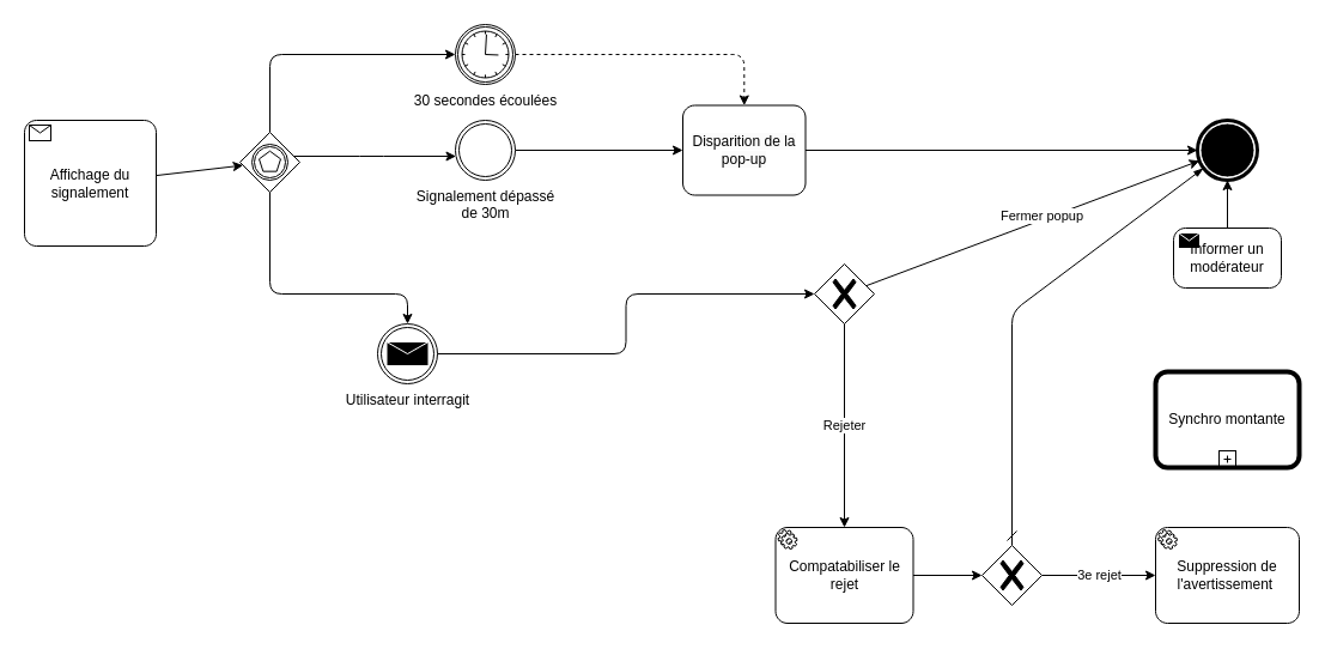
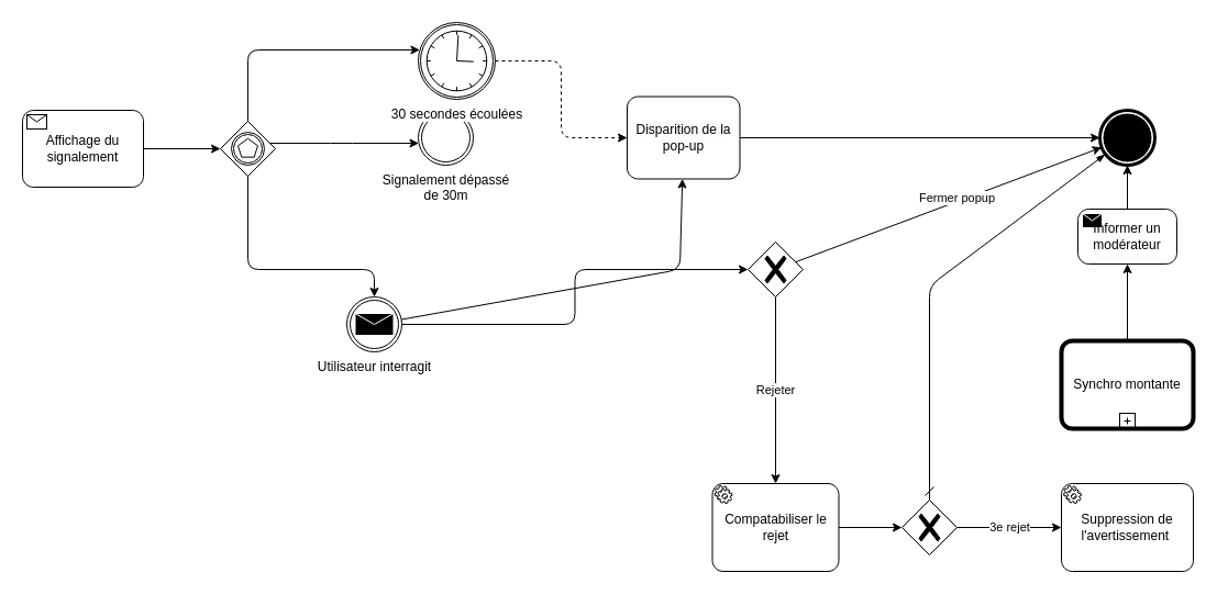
  <mxCell id="0" />
  <mxCell id="1" parent="0" />
  <mxCell id="2" value="" style="points=[[0.25,0.25,0],[0.5,0,0],[0.75,0.25,0],[1,0.5,0],[0.75,0.75,0],[0.5,1,0],[0.25,0.75,0],[0,0.5,0]];shape=mxgraph.bpmn.gateway2;html=1;verticalLabelPosition=bottom;labelBackgroundColor=#ffffff;verticalAlign=top;align=center;perimeter=rhombusPerimeter;outlineConnect=0;outline=catching;symbol=multiple;" parent="1" vertex="1"><mxGeometry x="200" y="110" width="50" height="50" as="geometry" /></mxCell>
- <mxCell id="3" style="edgeStyle=none;html=1;" parent="1" source="4" target="22" edge="1"><mxGeometry relative="1" as="geometry"><mxPoint x="567.5" y="125" as="targetPoint" /></mxGeometry></mxCell>
  <mxCell id="4" value="Signalement dépassé &lt;br&gt;de 30m" style="points=[[0.145,0.145,0],[0.5,0,0],[0.855,0.145,0],[1,0.5,0],[0.855,0.855,0],[0.5,1,0],[0.145,0.855,0],[0,0.5,0]];shape=mxgraph.bpmn.event;html=1;verticalLabelPosition=bottom;labelBackgroundColor=#ffffff;verticalAlign=top;align=center;perimeter=ellipsePerimeter;outlineConnect=0;aspect=fixed;outline=throwing;symbol=general;" parent="1" vertex="1"><mxGeometry x="380" y="100" width="50" height="50" as="geometry" /></mxCell>
  <mxCell id="5" style="edgeStyle=orthogonalEdgeStyle;html=1;" parent="1" source="2" target="4" edge="1"><mxGeometry relative="1" as="geometry"><Array as="points"><mxPoint x="310" y="130" /><mxPoint x="310" y="130" /></Array></mxGeometry></mxCell>
  <mxCell id="6" style="edgeStyle=none;html=1;" parent="1" source="7" target="2" edge="1"><mxGeometry relative="1" as="geometry" /></mxCell>
- <mxCell id="7" value="Affichage du signalement" style="points=[[0.25,0,0],[0.5,0,0],[0.75,0,0],[1,0.25,0],[1,0.5,0],[1,0.75,0],[0.75,1,0],[0.5,1,0],[0.25,1,0],[0,0.75,0],[0,0.5,0],[0,0.25,0]];shape=mxgraph.bpmn.task;whiteSpace=wrap;rectStyle=rounded;size=10;html=1;taskMarker=receive;" parent="1" vertex="1"><mxGeometry x="20" y="100" width="110" height="105" as="geometry" /></mxCell>
+ <mxCell id="7" value="Affichage du signalement" style="points=[[0.25,0,0],[0.5,0,0],[0.75,0,0],[1,0.25,0],[1,0.5,0],[1,0.75,0],[0.75,1,0],[0.5,1,0],[0.25,1,0],[0,0.75,0],[0,0.5,0],[0,0.25,0]];shape=mxgraph.bpmn.task;whiteSpace=wrap;rectStyle=rounded;size=10;html=1;taskMarker=receive;" parent="1" vertex="1"><mxGeometry x="20" y="100" width="110" height="70" as="geometry" /></mxCell>
+ <mxCell id="8" style="edgeStyle=none;html=1;" parent="1" source="9" target="22" edge="1"><mxGeometry relative="1" as="geometry"><Array as="points"><mxPoint x="618" y="245" /></Array><mxPoint x="617.667" y="165" as="targetPoint" /></mxGeometry></mxCell>
  <mxCell id="9" value="Utilisateur interragit" style="points=[[0.145,0.145,0],[0.5,0,0],[0.855,0.145,0],[1,0.5,0],[0.855,0.855,0],[0.5,1,0],[0.145,0.855,0],[0,0.5,0]];shape=mxgraph.bpmn.event;html=1;verticalLabelPosition=bottom;labelBackgroundColor=#ffffff;verticalAlign=top;align=center;perimeter=ellipsePerimeter;outlineConnect=0;aspect=fixed;outline=throwing;symbol=message;" parent="1" vertex="1"><mxGeometry x="315" y="270" width="50" height="50" as="geometry" /></mxCell>
  <mxCell id="10" style="edgeStyle=orthogonalEdgeStyle;html=1;" parent="1" source="2" target="9" edge="1"><mxGeometry relative="1" as="geometry"><Array as="points"><mxPoint x="225" y="245" /></Array></mxGeometry></mxCell>
  <mxCell id="11" value="" style="points=[[0.145,0.145,0],[0.5,0,0],[0.855,0.145,0],[1,0.5,0],[0.855,0.855,0],[0.5,1,0],[0.145,0.855,0],[0,0.5,0]];shape=mxgraph.bpmn.event;html=1;verticalLabelPosition=bottom;labelBackgroundColor=#ffffff;verticalAlign=top;align=center;perimeter=ellipsePerimeter;outlineConnect=0;aspect=fixed;outline=end;symbol=terminate;" parent="1" vertex="1"><mxGeometry x="1000" y="100" width="50" height="50" as="geometry" /></mxCell>
  <mxCell id="12" style="edgeStyle=orthogonalEdgeStyle;html=1;" parent="1" source="22" target="11" edge="1"><mxGeometry relative="1" as="geometry"><mxPoint x="667.5" y="125" as="sourcePoint" /></mxGeometry></mxCell>
  <mxCell id="13" style="edgeStyle=orthogonalEdgeStyle;html=1;dashed=1;" parent="1" source="14" target="22" edge="1"><mxGeometry relative="1" as="geometry"><mxPoint x="617.5" y="85" as="targetPoint" /></mxGeometry></mxCell>
- <mxCell id="14" value="30 secondes écoulées" style="points=[[0.145,0.145,0],[0.5,0,0],[0.855,0.145,0],[1,0.5,0],[0.855,0.855,0],[0.5,1,0],[0.145,0.855,0],[0,0.5,0]];shape=mxgraph.bpmn.event;html=1;verticalLabelPosition=bottom;labelBackgroundColor=#ffffff;verticalAlign=top;align=center;perimeter=ellipsePerimeter;outlineConnect=0;aspect=fixed;outline=boundInt;symbol=timer;" parent="1" vertex="1"><mxGeometry x="380" y="20" width="50" height="50" as="geometry" /></mxCell>
+ <mxCell id="14" value="30 secondes écoulées" style="points=[[0.145,0.145,0],[0.5,0,0],[0.855,0.145,0],[1,0.5,0],[0.855,0.855,0],[0.5,1,0],[0.145,0.855,0],[0,0.5,0]];shape=mxgraph.bpmn.event;html=1;verticalLabelPosition=bottom;labelBackgroundColor=#ffffff;verticalAlign=top;align=center;perimeter=ellipsePerimeter;outlineConnect=0;aspect=fixed;outline=boundInt;symbol=timer;" parent="1" vertex="1"><mxGeometry x="380" y="20" width="70" height="70" as="geometry" /></mxCell>
  <mxCell id="15" style="edgeStyle=orthogonalEdgeStyle;html=1;" parent="1" source="2" target="14" edge="1"><mxGeometry relative="1" as="geometry"><Array as="points"><mxPoint x="225" y="45" /></Array></mxGeometry></mxCell>
  <mxCell id="16" value="Fermer popup" style="edgeStyle=none;html=1;" parent="1" source="17" target="11" edge="1"><mxGeometry x="0.062" y="3" relative="1" as="geometry"><mxPoint as="offset" /></mxGeometry></mxCell>
  <mxCell id="17" value="" style="points=[[0.25,0.25,0],[0.5,0,0],[0.75,0.25,0],[1,0.5,0],[0.75,0.75,0],[0.5,1,0],[0.25,0.75,0],[0,0.5,0]];shape=mxgraph.bpmn.gateway2;html=1;verticalLabelPosition=bottom;labelBackgroundColor=#ffffff;verticalAlign=top;align=center;perimeter=rhombusPerimeter;outlineConnect=0;outline=none;symbol=none;gwType=exclusive;" parent="1" vertex="1"><mxGeometry x="680" y="220" width="50" height="50" as="geometry" /></mxCell>
  <mxCell id="18" style="edgeStyle=orthogonalEdgeStyle;html=1;" parent="1" source="9" target="17" edge="1"><mxGeometry relative="1" as="geometry" /></mxCell>
  <mxCell id="19" value="Rejeter" style="edgeStyle=none;html=1;" parent="1" source="17" target="29" edge="1"><mxGeometry relative="1" as="geometry"><mxPoint x="800" y="320" as="targetPoint" /></mxGeometry></mxCell>
+ <mxCell id="20" style="edgeStyle=none;html=1;" parent="1" source="21" target="27" edge="1"><mxGeometry relative="1" as="geometry" /></mxCell>
  <mxCell id="21" value="Synchro montante" style="points=[[0.25,0,0],[0.5,0,0],[0.75,0,0],[1,0.25,0],[1,0.5,0],[1,0.75,0],[0.75,1,0],[0.5,1,0],[0.25,1,0],[0,0.75,0],[0,0.5,0],[0,0.25,0]];shape=mxgraph.bpmn.task;whiteSpace=wrap;rectStyle=rounded;size=10;html=1;bpmnShapeType=call;isLoopSub=1;" parent="1" vertex="1"><mxGeometry x="965" y="310" width="120" height="80" as="geometry" /></mxCell>
  <mxCell id="22" value="&lt;span style=&quot;color: rgb(0, 0, 0); font-family: Helvetica; font-size: 12px; font-style: normal; font-variant-ligatures: normal; font-variant-caps: normal; font-weight: 400; letter-spacing: normal; orphans: 2; text-align: center; text-indent: 0px; text-transform: none; widows: 2; word-spacing: 0px; -webkit-text-stroke-width: 0px; background-color: rgb(251, 251, 251); text-decoration-thickness: initial; text-decoration-style: initial; text-decoration-color: initial; float: none; display: inline !important;&quot;&gt;Disparition de la&lt;/span&gt;&lt;br style=&quot;border-color: var(--border-color); color: rgb(0, 0, 0); font-family: Helvetica; font-size: 12px; font-style: normal; font-variant-ligatures: normal; font-variant-caps: normal; font-weight: 400; letter-spacing: normal; orphans: 2; text-align: center; text-indent: 0px; text-transform: none; widows: 2; word-spacing: 0px; -webkit-text-stroke-width: 0px; background-color: rgb(251, 251, 251); text-decoration-thickness: initial; text-decoration-style: initial; text-decoration-color: initial;&quot;&gt;&lt;span style=&quot;color: rgb(0, 0, 0); font-family: Helvetica; font-size: 12px; font-style: normal; font-variant-ligatures: normal; font-variant-caps: normal; font-weight: 400; letter-spacing: normal; orphans: 2; text-align: center; text-indent: 0px; text-transform: none; widows: 2; word-spacing: 0px; -webkit-text-stroke-width: 0px; background-color: rgb(251, 251, 251); text-decoration-thickness: initial; text-decoration-style: initial; text-decoration-color: initial; float: none; display: inline !important;&quot;&gt;pop-up&lt;/span&gt;" style="points=[[0.25,0,0],[0.5,0,0],[0.75,0,0],[1,0.25,0],[1,0.5,0],[1,0.75,0],[0.75,1,0],[0.5,1,0],[0.25,1,0],[0,0.75,0],[0,0.5,0],[0,0.25,0]];shape=mxgraph.bpmn.task;whiteSpace=wrap;rectStyle=rounded;size=10;html=1;taskMarker=abstract;" parent="1" vertex="1"><mxGeometry x="570" y="87.5" width="102.5" height="75" as="geometry" /></mxCell>
  <mxCell id="23" value="3e rejet" style="edgeStyle=none;html=1;" parent="1" source="24" target="25" edge="1"><mxGeometry relative="1" as="geometry"><mxPoint x="880" y="390" as="targetPoint" /><Array as="points" /></mxGeometry></mxCell>
  <mxCell id="24" value="" style="points=[[0.25,0.25,0],[0.5,0,0],[0.75,0.25,0],[1,0.5,0],[0.75,0.75,0],[0.5,1,0],[0.25,0.75,0],[0,0.5,0]];shape=mxgraph.bpmn.gateway2;html=1;verticalLabelPosition=bottom;labelBackgroundColor=#ffffff;verticalAlign=top;align=center;perimeter=rhombusPerimeter;outlineConnect=0;outline=none;symbol=none;gwType=exclusive;" parent="1" vertex="1"><mxGeometry x="820" y="455" width="50" height="50" as="geometry" /></mxCell>
  <mxCell id="25" value="Suppression de l'avertissement&amp;nbsp;" style="points=[[0.25,0,0],[0.5,0,0],[0.75,0,0],[1,0.25,0],[1,0.5,0],[1,0.75,0],[0.75,1,0],[0.5,1,0],[0.25,1,0],[0,0.75,0],[0,0.5,0],[0,0.25,0]];shape=mxgraph.bpmn.task;whiteSpace=wrap;rectStyle=rounded;size=10;html=1;taskMarker=service;" parent="1" vertex="1"><mxGeometry x="965" y="440" width="120" height="80" as="geometry" /></mxCell>
  <mxCell id="26" style="edgeStyle=none;html=1;" parent="1" source="27" target="11" edge="1"><mxGeometry relative="1" as="geometry" /></mxCell>
  <mxCell id="27" value="Informer un modérateur" style="points=[[0.25,0,0],[0.5,0,0],[0.75,0,0],[1,0.25,0],[1,0.5,0],[1,0.75,0],[0.75,1,0],[0.5,1,0],[0.25,1,0],[0,0.75,0],[0,0.5,0],[0,0.25,0]];shape=mxgraph.bpmn.task;whiteSpace=wrap;rectStyle=rounded;size=10;html=1;taskMarker=send;" parent="1" vertex="1"><mxGeometry x="980" y="190" width="90" height="50" as="geometry" /></mxCell>
  <mxCell id="28" style="edgeStyle=none;html=1;" parent="1" source="29" target="24" edge="1"><mxGeometry relative="1" as="geometry" /></mxCell>
  <mxCell id="29" value="Compatabiliser le rejet" style="points=[[0.25,0,0],[0.5,0,0],[0.75,0,0],[1,0.25,0],[1,0.5,0],[1,0.75,0],[0.75,1,0],[0.5,1,0],[0.25,1,0],[0,0.75,0],[0,0.5,0],[0,0.25,0]];shape=mxgraph.bpmn.task;whiteSpace=wrap;rectStyle=rounded;size=10;html=1;taskMarker=service;" parent="1" vertex="1"><mxGeometry x="647.5" y="440" width="115" height="80" as="geometry" /></mxCell>
  <mxCell id="30" value="" style="fontSize=12;html=1;endArrow=blockThin;endFill=1;startArrow=dash;startFill=0;endSize=6;startSize=6;" parent="1" source="24" target="11" edge="1"><mxGeometry width="160" relative="1" as="geometry"><mxPoint x="820" y="340" as="sourcePoint" /><mxPoint x="980" y="340" as="targetPoint" /><Array as="points"><mxPoint x="845" y="260" /></Array></mxGeometry></mxCell>
